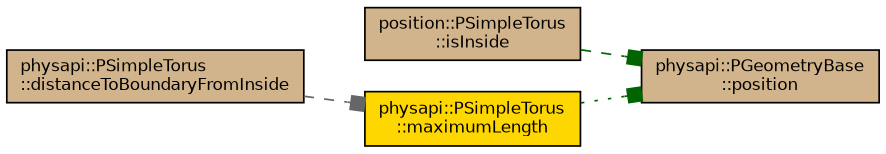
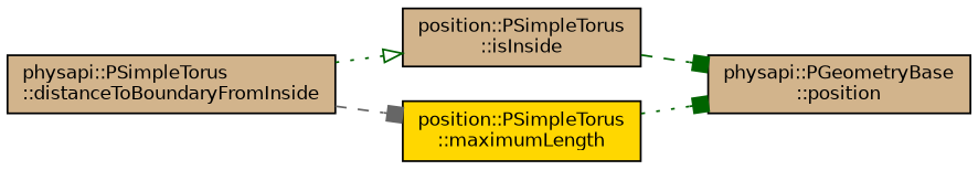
  digraph {
    rankdir=LR
    node [color=black fillcolor=tan fontname=Helvetica fontsize=10 shape=record style=filled]
    edge [arrowhead=box color=darkgreen fontname=Helvetica fontsize=10 labelfontname=Helvetica labelfontsize=10 style=dotted]
    n1 [fontcolor=black height=0.2 label="physapi::PSimpleTorus\l::distanceToBoundaryFromInside" width=0.4]
    n2 [height=0.2 label="position::PSimpleTorus\l::isInside" width=0.4]
-   n3 [fillcolor=gold height=0.2 label="physapi::PSimpleTorus\l::maximumLength" width=0.4]
+   n3 [fillcolor=gold height=0.2 label="position::PSimpleTorus\l::maximumLength" width=0.4]
    n4 [height=0.2 label="physapi::PGeometryBase\l::position" width=0.4]
+   n1 -> n2 [arrowhead=onormal]
    n1 -> n3 [color=gray40 style=dashed]
    n2 -> n4 [style=dashed]
    n3 -> n4
  }
